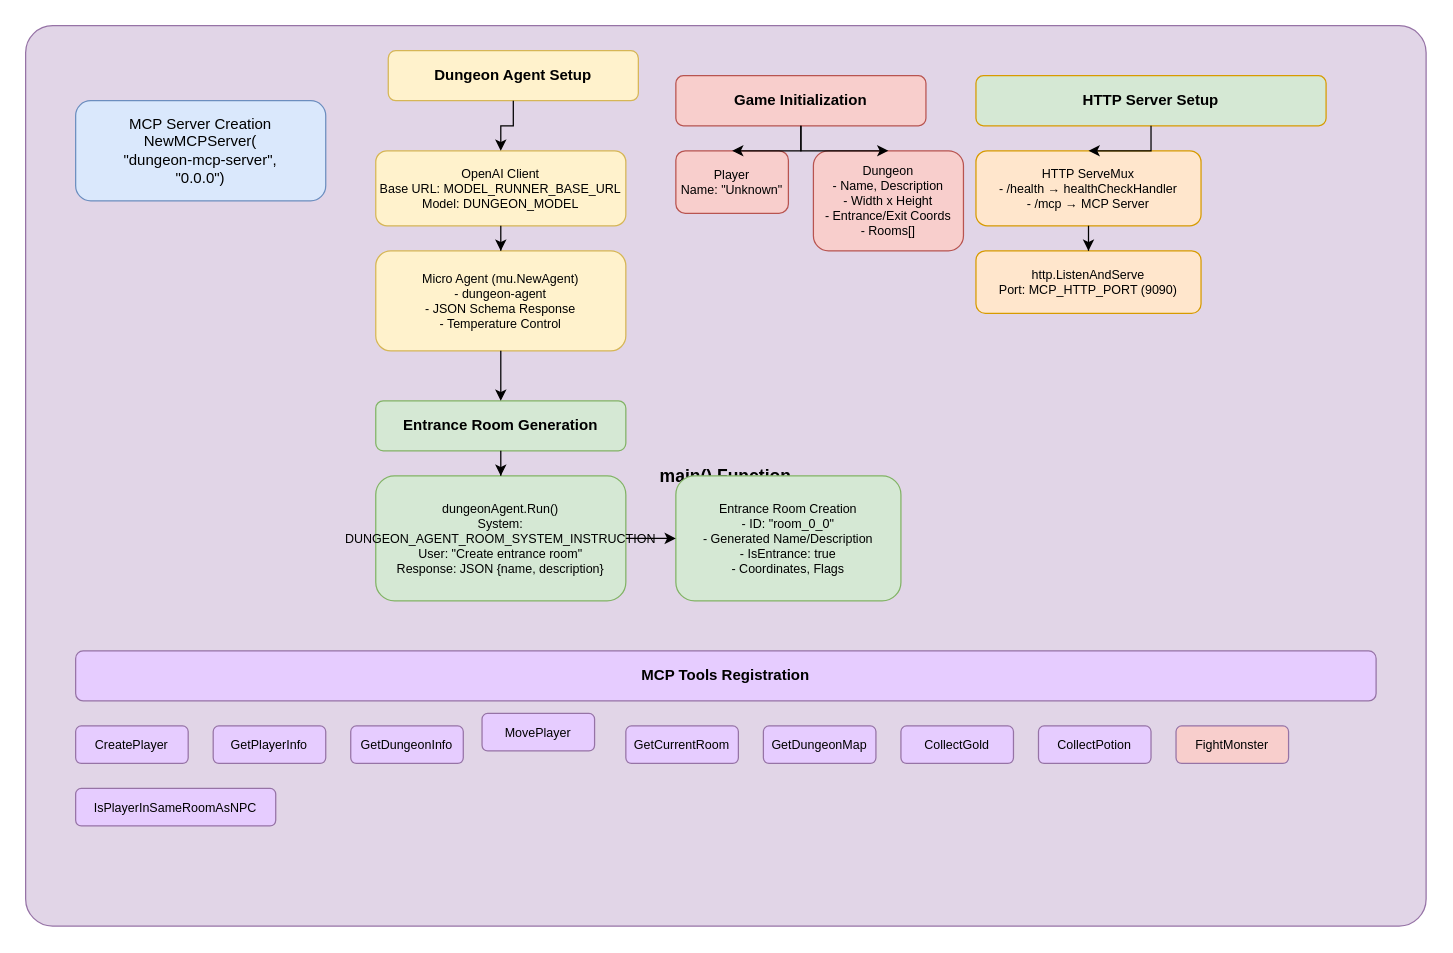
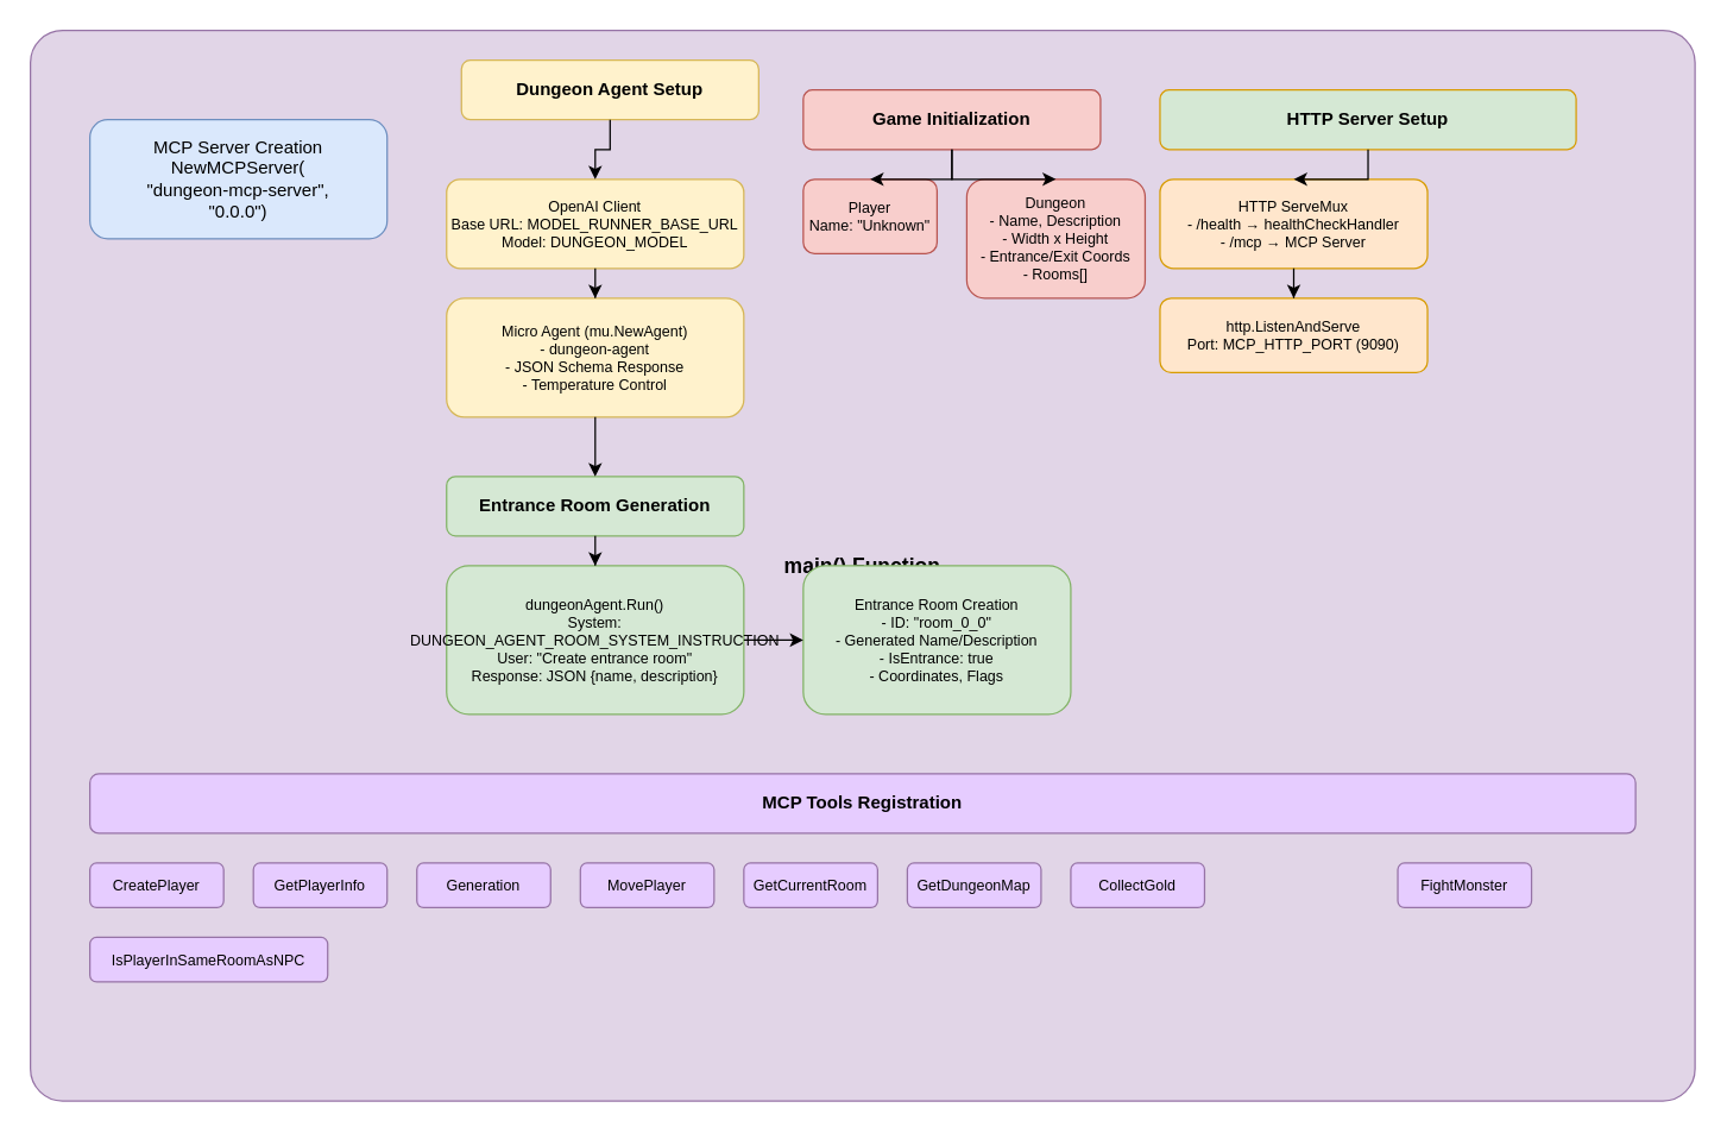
  <mxCell id="0" />
  <mxCell id="1" parent="0" />
  <mxCell id="2" value="main() Function" style="rounded=1;whiteSpace=wrap;html=1;fillColor=#e1d5e7;strokeColor=#9673a6;fontSize=14;fontStyle=1;arcSize=3;" parent="1" vertex="1"><mxGeometry x="20" y="20" width="1120" height="720" as="geometry" /></mxCell>
  <mxCell id="3" value="MCP Server Creation&#10;NewMCPServer(&#10;&quot;dungeon-mcp-server&quot;,&#10;&quot;0.0.0&quot;)" style="rounded=1;whiteSpace=wrap;html=1;fillColor=#dae8fc;strokeColor=#6c8ebf;fontSize=12;" parent="1" vertex="1"><mxGeometry x="60" y="80" width="200" height="80" as="geometry" /></mxCell>
  <mxCell id="4" value="Dungeon Agent Setup" style="rounded=1;whiteSpace=wrap;html=1;fillColor=#fff2cc;strokeColor=#d6b656;fontSize=12;fontStyle=1;" parent="1" vertex="1"><mxGeometry x="310" y="40" width="200" height="40" as="geometry" /></mxCell>
  <mxCell id="5" value="OpenAI Client&#10;Base URL: MODEL_RUNNER_BASE_URL&#10;Model: DUNGEON_MODEL" style="rounded=1;whiteSpace=wrap;html=1;fillColor=#fff2cc;strokeColor=#d6b656;fontSize=10;" parent="1" vertex="1"><mxGeometry x="300" y="120" width="200" height="60" as="geometry" /></mxCell>
  <mxCell id="6" value="Micro Agent (mu.NewAgent)&#10;- dungeon-agent&#10;- JSON Schema Response&#10;- Temperature Control" style="rounded=1;whiteSpace=wrap;html=1;fillColor=#fff2cc;strokeColor=#d6b656;fontSize=10;" parent="1" vertex="1"><mxGeometry x="300" y="200" width="200" height="80" as="geometry" /></mxCell>
  <mxCell id="7" value="Game Initialization" style="rounded=1;whiteSpace=wrap;html=1;fillColor=#f8cecc;strokeColor=#b85450;fontSize=12;fontStyle=1;" parent="1" vertex="1"><mxGeometry x="540" y="60" width="200" height="40" as="geometry" /></mxCell>
  <mxCell id="8" value="Player&#10;Name: &quot;Unknown&quot;" style="rounded=1;whiteSpace=wrap;html=1;fillColor=#f8cecc;strokeColor=#b85450;fontSize=10;" parent="1" vertex="1"><mxGeometry x="540" y="120" width="90" height="50" as="geometry" /></mxCell>
  <mxCell id="9" value="Dungeon&#10;- Name, Description&#10;- Width x Height&#10;- Entrance/Exit Coords&#10;- Rooms[]" style="rounded=1;whiteSpace=wrap;html=1;fillColor=#f8cecc;strokeColor=#b85450;fontSize=10;" parent="1" vertex="1"><mxGeometry x="650" y="120" width="120" height="80" as="geometry" /></mxCell>
  <mxCell id="10" value="Entrance Room Generation" style="rounded=1;whiteSpace=wrap;html=1;fillColor=#d5e8d4;strokeColor=#82b366;fontSize=12;fontStyle=1;" parent="1" vertex="1"><mxGeometry x="300" y="320" width="200" height="40" as="geometry" /></mxCell>
  <mxCell id="11" value="dungeonAgent.Run()&#10;System: DUNGEON_AGENT_ROOM_SYSTEM_INSTRUCTION&#10;User: &quot;Create entrance room&quot;&#10;Response: JSON {name, description}" style="rounded=1;whiteSpace=wrap;html=1;fillColor=#d5e8d4;strokeColor=#82b366;fontSize=10;" parent="1" vertex="1"><mxGeometry x="300" y="380" width="200" height="100" as="geometry" /></mxCell>
  <mxCell id="12" value="Entrance Room Creation&#10;- ID: &quot;room_0_0&quot;&#10;- Generated Name/Description&#10;- IsEntrance: true&#10;- Coordinates, Flags" style="rounded=1;whiteSpace=wrap;html=1;fillColor=#d5e8d4;strokeColor=#82b366;fontSize=10;" parent="1" vertex="1"><mxGeometry x="540" y="380" width="180" height="100" as="geometry" /></mxCell>
  <mxCell id="13" value="MCP Tools Registration" style="rounded=1;whiteSpace=wrap;html=1;fillColor=#e6ccff;strokeColor=#9673a6;fontSize=12;fontStyle=1;" parent="1" vertex="1"><mxGeometry x="60" y="520" width="1040" height="40" as="geometry" /></mxCell>
  <mxCell id="14" value="CreatePlayer" style="rounded=1;whiteSpace=wrap;html=1;fillColor=#e6ccff;strokeColor=#9673a6;fontSize=10;" parent="1" vertex="1"><mxGeometry x="60" y="580" width="90" height="30" as="geometry" /></mxCell>
  <mxCell id="15" value="GetPlayerInfo" style="rounded=1;whiteSpace=wrap;html=1;fillColor=#e6ccff;strokeColor=#9673a6;fontSize=10;" parent="1" vertex="1"><mxGeometry x="170" y="580" width="90" height="30" as="geometry" /></mxCell>
- <mxCell id="16" value="GetDungeonInfo" style="rounded=1;whiteSpace=wrap;html=1;fillColor=#e6ccff;strokeColor=#9673a6;fontSize=10;" parent="1" vertex="1"><mxGeometry x="280" y="580" width="90" height="30" as="geometry" /></mxCell>
- <mxCell id="17" value="MovePlayer" style="rounded=1;whiteSpace=wrap;html=1;fillColor=#e6ccff;strokeColor=#9673a6;fontSize=10;" parent="1" vertex="1"><mxGeometry x="385" y="570" width="90" height="30" as="geometry" /></mxCell>
+ <mxCell id="16" value="Generation" style="rounded=1;whiteSpace=wrap;html=1;fillColor=#e6ccff;strokeColor=#9673a6;fontSize=10;" parent="1" vertex="1"><mxGeometry x="280" y="580" width="90" height="30" as="geometry" /></mxCell>
+ <mxCell id="17" value="MovePlayer" style="rounded=1;whiteSpace=wrap;html=1;fillColor=#e6ccff;strokeColor=#9673a6;fontSize=10;" parent="1" vertex="1"><mxGeometry x="390" y="580" width="90" height="30" as="geometry" /></mxCell>
  <mxCell id="18" value="GetCurrentRoom" style="rounded=1;whiteSpace=wrap;html=1;fillColor=#e6ccff;strokeColor=#9673a6;fontSize=10;" parent="1" vertex="1"><mxGeometry x="500" y="580" width="90" height="30" as="geometry" /></mxCell>
  <mxCell id="19" value="GetDungeonMap" style="rounded=1;whiteSpace=wrap;html=1;fillColor=#e6ccff;strokeColor=#9673a6;fontSize=10;" parent="1" vertex="1"><mxGeometry x="610" y="580" width="90" height="30" as="geometry" /></mxCell>
  <mxCell id="20" value="CollectGold" style="rounded=1;whiteSpace=wrap;html=1;fillColor=#e6ccff;strokeColor=#9673a6;fontSize=10;" parent="1" vertex="1"><mxGeometry x="720" y="580" width="90" height="30" as="geometry" /></mxCell>
- <mxCell id="21" value="CollectPotion" style="rounded=1;whiteSpace=wrap;html=1;fillColor=#e6ccff;strokeColor=#9673a6;fontSize=10;" parent="1" vertex="1"><mxGeometry x="830" y="580" width="90" height="30" as="geometry" /></mxCell>
- <mxCell id="22" value="FightMonster" style="rounded=1;whiteSpace=wrap;html=1;fillColor=#f8cecc;strokeColor=#9673a6;fontSize=10;" parent="1" vertex="1"><mxGeometry x="940" y="580" width="90" height="30" as="geometry" /></mxCell>
+ <mxCell id="22" value="FightMonster" style="rounded=1;whiteSpace=wrap;html=1;fillColor=#e6ccff;strokeColor=#9673a6;fontSize=10;" parent="1" vertex="1"><mxGeometry x="940" y="580" width="90" height="30" as="geometry" /></mxCell>
  <mxCell id="23" value="IsPlayerInSameRoomAsNPC" style="rounded=1;whiteSpace=wrap;html=1;fillColor=#e6ccff;strokeColor=#9673a6;fontSize=10;" parent="1" vertex="1"><mxGeometry x="60" y="630" width="160" height="30" as="geometry" /></mxCell>
  <mxCell id="24" value="HTTP Server Setup" style="rounded=1;whiteSpace=wrap;html=1;fillColor=#d5e8d4;strokeColor=#d79b00;fontSize=12;fontStyle=1;" parent="1" vertex="1"><mxGeometry x="780" y="60" width="280" height="40" as="geometry" /></mxCell>
  <mxCell id="25" value="HTTP ServeMux&#10;- /health → healthCheckHandler&#10;- /mcp → MCP Server" style="rounded=1;whiteSpace=wrap;html=1;fillColor=#ffe6cc;strokeColor=#d79b00;fontSize=10;" parent="1" vertex="1"><mxGeometry x="780" y="120" width="180" height="60" as="geometry" /></mxCell>
  <mxCell id="26" value="http.ListenAndServe&#10;Port: MCP_HTTP_PORT (9090)" style="rounded=1;whiteSpace=wrap;html=1;fillColor=#ffe6cc;strokeColor=#d79b00;fontSize=10;" parent="1" vertex="1"><mxGeometry x="780" y="200" width="180" height="50" as="geometry" /></mxCell>
  <mxCell id="27" style="edgeStyle=orthogonalEdgeStyle;rounded=0;orthogonalLoop=1;jettySize=auto;html=1;" parent="1" source="4" target="5" edge="1"><mxGeometry relative="1" as="geometry" /></mxCell>
  <mxCell id="28" style="edgeStyle=orthogonalEdgeStyle;rounded=0;orthogonalLoop=1;jettySize=auto;html=1;" parent="1" source="5" target="6" edge="1"><mxGeometry relative="1" as="geometry" /></mxCell>
  <mxCell id="29" style="edgeStyle=orthogonalEdgeStyle;rounded=0;orthogonalLoop=1;jettySize=auto;html=1;" parent="1" source="7" target="8" edge="1"><mxGeometry relative="1" as="geometry" /></mxCell>
  <mxCell id="30" style="edgeStyle=orthogonalEdgeStyle;rounded=0;orthogonalLoop=1;jettySize=auto;html=1;" parent="1" source="7" target="9" edge="1"><mxGeometry relative="1" as="geometry" /></mxCell>
  <mxCell id="31" style="edgeStyle=orthogonalEdgeStyle;rounded=0;orthogonalLoop=1;jettySize=auto;html=1;" parent="1" source="6" target="10" edge="1"><mxGeometry relative="1" as="geometry" /></mxCell>
  <mxCell id="32" style="edgeStyle=orthogonalEdgeStyle;rounded=0;orthogonalLoop=1;jettySize=auto;html=1;" parent="1" source="10" target="11" edge="1"><mxGeometry relative="1" as="geometry" /></mxCell>
  <mxCell id="33" style="edgeStyle=orthogonalEdgeStyle;rounded=0;orthogonalLoop=1;jettySize=auto;html=1;" parent="1" source="11" target="12" edge="1"><mxGeometry relative="1" as="geometry" /></mxCell>
  <mxCell id="34" style="edgeStyle=orthogonalEdgeStyle;rounded=0;orthogonalLoop=1;jettySize=auto;html=1;" parent="1" source="24" target="25" edge="1"><mxGeometry relative="1" as="geometry" /></mxCell>
  <mxCell id="35" style="edgeStyle=orthogonalEdgeStyle;rounded=0;orthogonalLoop=1;jettySize=auto;html=1;" parent="1" source="25" target="26" edge="1"><mxGeometry relative="1" as="geometry" /></mxCell>
